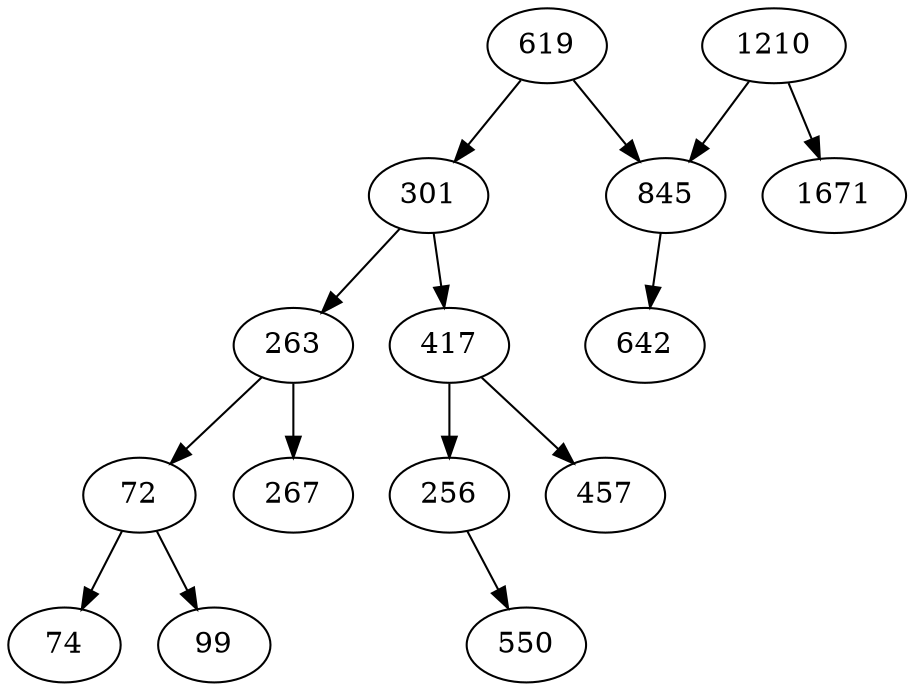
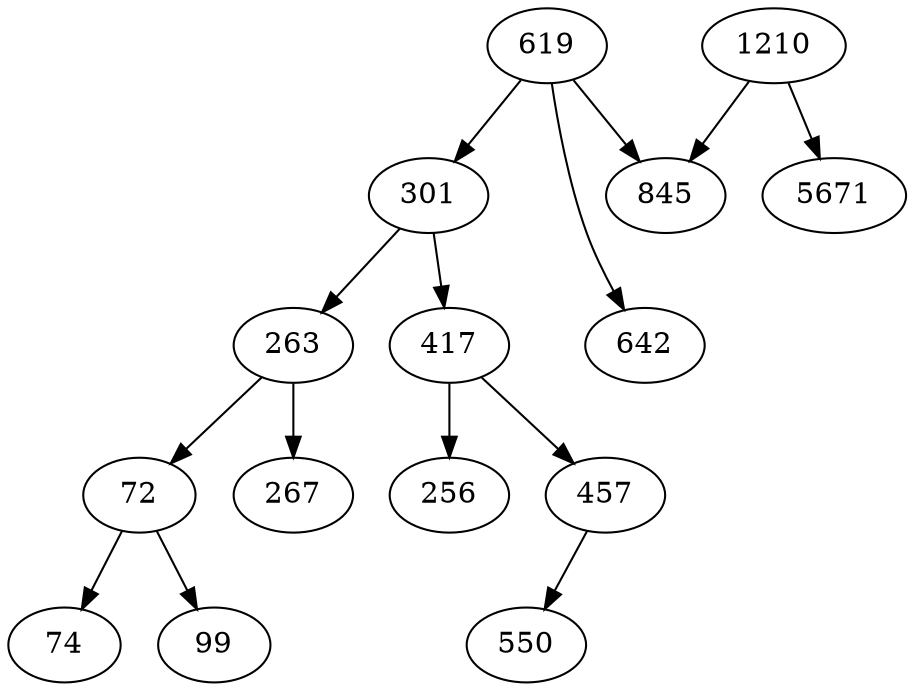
  digraph {
    n1 [label=301]
    619
    845
    263
    417
    1210
-   1671
+   1671 [label=5671]
    n8 [label=72]
    n9 [label=267]
    n10 [label=256]
    457
    n12 [label=642]
    74
    99
    550
    n1 -> 263
    n1 -> 417
    619 -> n1
    619 -> 845
-   845 -> n12
+   619 -> n12
    263 -> n8
    263 -> n9
    417 -> n10
    417 -> 457
    1210 -> 845
    1210 -> 1671
    n8 -> 74
    n8 -> 99
-   n10 -> 550
+   457 -> 550
  }
